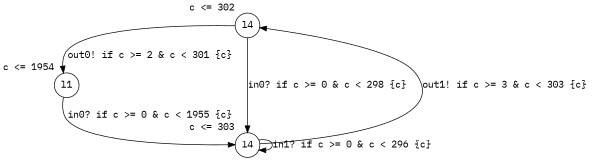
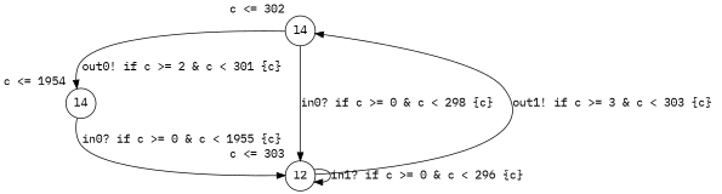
  digraph {
    fontname="IBM Plex Mono"
    node [fontname="IBM Plex Mono" margin=0 shape=circle]
    edge [fontname="IBM Plex Mono"]
    n1 [label=l4 xlabel="c <= 302"]
-   n2 [label=l1 xlabel="c <= 1954"]
-   n3 [label=l4 xlabel="c <= 303"]
+   n2 [label=l4 xlabel="c <= 1954"]
+   n3 [label=l2 xlabel="c <= 303"]
    n1 -> n2 [label="out0! if c >= 2 & c < 301 {c} "]
    n1 -> n3 [label="in0? if c >= 0 & c < 298 {c} "]
    n2 -> n3 [label="in0? if c >= 0 & c < 1955 {c} "]
    n3 -> n1 [label="out1! if c >= 3 & c < 303 {c} "]
    n3 -> n3 [label="in1? if c >= 0 & c < 296 {c} "]
  }
